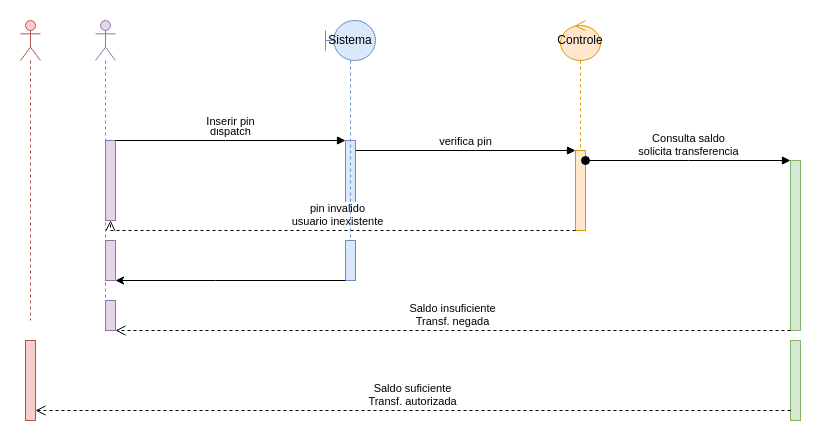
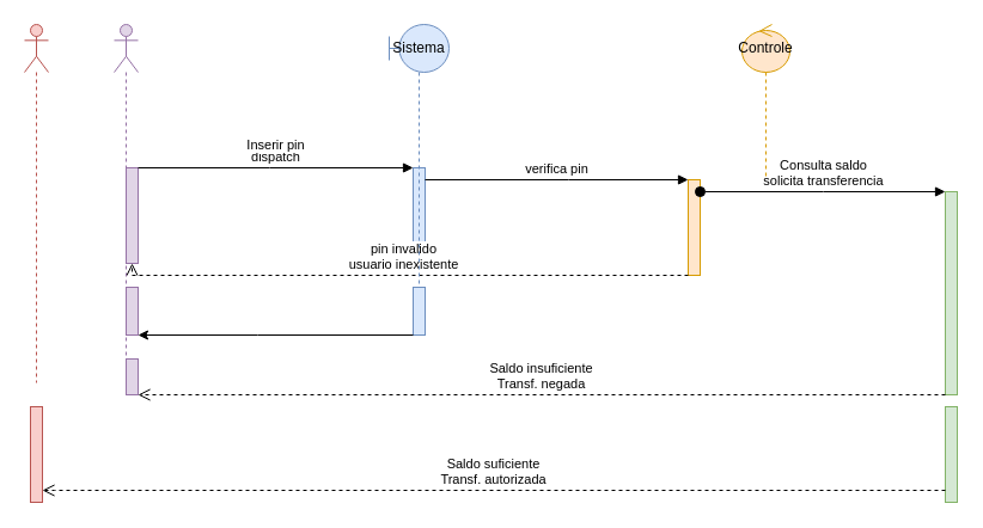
  <mxCell id="0" />
  <mxCell id="1" parent="0" />
  <mxCell id="2" value="" style="html=1;points=[];perimeter=orthogonalPerimeter;outlineConnect=0;targetShapes=umlLifeline;portConstraint=eastwest;newEdgeStyle={&quot;edgeStyle&quot;:&quot;elbowEdgeStyle&quot;,&quot;elbow&quot;:&quot;vertical&quot;,&quot;curved&quot;:0,&quot;rounded&quot;:0};fillColor=#e1d5e7;strokeColor=#9673a6;" vertex="1" parent="1"><mxGeometry x="105" y="140" width="10" height="80" as="geometry" /></mxCell>
  <mxCell id="3" value="" style="html=1;points=[];perimeter=orthogonalPerimeter;outlineConnect=0;targetShapes=umlLifeline;portConstraint=eastwest;newEdgeStyle={&quot;edgeStyle&quot;:&quot;elbowEdgeStyle&quot;,&quot;elbow&quot;:&quot;vertical&quot;,&quot;curved&quot;:0,&quot;rounded&quot;:0};fillColor=#dae8fc;strokeColor=#6c8ebf;" vertex="1" parent="1"><mxGeometry x="345" y="140" width="10" height="80" as="geometry" /></mxCell>
  <mxCell id="4" value="dispatch" style="html=1;verticalAlign=bottom;endArrow=block;edgeStyle=elbowEdgeStyle;elbow=horizontal;curved=0;rounded=0;" edge="1" target="3" parent="1" source="2"><mxGeometry relative="1" as="geometry"><mxPoint x="445" y="250" as="sourcePoint" /><Array as="points"><mxPoint x="225" y="140" /></Array></mxGeometry></mxCell>
  <mxCell id="5" value="Inserir pin" style="edgeLabel;html=1;align=center;verticalAlign=middle;resizable=0;points=[];" vertex="1" connectable="0" parent="4"><mxGeometry x="-0.009" y="20" relative="1" as="geometry"><mxPoint as="offset" /></mxGeometry></mxCell>
  <mxCell id="6" value="" style="html=1;points=[];perimeter=orthogonalPerimeter;outlineConnect=0;targetShapes=umlLifeline;portConstraint=eastwest;newEdgeStyle={&quot;edgeStyle&quot;:&quot;elbowEdgeStyle&quot;,&quot;elbow&quot;:&quot;vertical&quot;,&quot;curved&quot;:0,&quot;rounded&quot;:0};fillColor=#ffe6cc;strokeColor=#d79b00;" vertex="1" parent="1"><mxGeometry x="575" y="150" width="10" height="80" as="geometry" /></mxCell>
  <mxCell id="7" value="verifica pin" style="html=1;verticalAlign=bottom;endArrow=block;edgeStyle=elbowEdgeStyle;elbow=vertical;curved=0;rounded=0;" edge="1" target="6" parent="1" source="3"><mxGeometry relative="1" as="geometry"><mxPoint x="505" y="145" as="sourcePoint" /><Array as="points"><mxPoint x="475" y="150" /></Array></mxGeometry></mxCell>
  <mxCell id="8" value="pin invalido&lt;br&gt;usuario inexistente" style="html=1;verticalAlign=bottom;endArrow=open;dashed=1;endSize=8;edgeStyle=elbowEdgeStyle;elbow=vertical;curved=0;rounded=0;" edge="1" source="6" parent="1" target="2"><mxGeometry x="0.002" relative="1" as="geometry"><mxPoint x="125" y="210" as="targetPoint" /><Array as="points"><mxPoint x="545" y="230" /></Array><mxPoint as="offset" /></mxGeometry></mxCell>
  <mxCell id="9" value="" style="html=1;points=[];perimeter=orthogonalPerimeter;outlineConnect=0;targetShapes=umlLifeline;portConstraint=eastwest;newEdgeStyle={&quot;edgeStyle&quot;:&quot;elbowEdgeStyle&quot;,&quot;elbow&quot;:&quot;vertical&quot;,&quot;curved&quot;:0,&quot;rounded&quot;:0};fillColor=#dae8fc;strokeColor=#6c8ebf;" vertex="1" parent="1"><mxGeometry x="345" y="240" width="10" height="40" as="geometry" /></mxCell>
  <mxCell id="10" value="" style="html=1;points=[];perimeter=orthogonalPerimeter;outlineConnect=0;targetShapes=umlLifeline;portConstraint=eastwest;newEdgeStyle={&quot;edgeStyle&quot;:&quot;elbowEdgeStyle&quot;,&quot;elbow&quot;:&quot;vertical&quot;,&quot;curved&quot;:0,&quot;rounded&quot;:0};fillColor=#e1d5e7;strokeColor=#9673a6;" vertex="1" parent="1"><mxGeometry x="105" y="240" width="10" height="40" as="geometry" /></mxCell>
  <mxCell id="11" value="" style="endArrow=classic;html=1;rounded=0;" edge="1" parent="1" source="9" target="10"><mxGeometry width="50" height="50" relative="1" as="geometry"><mxPoint x="205" y="340" as="sourcePoint" /><mxPoint x="255" y="290" as="targetPoint" /><Array as="points"><mxPoint x="215" y="280" /></Array></mxGeometry></mxCell>
  <mxCell id="12" value="" style="html=1;points=[];perimeter=orthogonalPerimeter;outlineConnect=0;targetShapes=umlLifeline;portConstraint=eastwest;newEdgeStyle={&quot;edgeStyle&quot;:&quot;elbowEdgeStyle&quot;,&quot;elbow&quot;:&quot;vertical&quot;,&quot;curved&quot;:0,&quot;rounded&quot;:0};fillColor=#d5e8d4;strokeColor=#82b366;" vertex="1" parent="1"><mxGeometry x="790" y="160" width="10" height="170" as="geometry" /></mxCell>
  <mxCell id="13" value="Consulta saldo&lt;br&gt;solicita transferencia" style="html=1;verticalAlign=bottom;startArrow=oval;endArrow=block;startSize=8;edgeStyle=elbowEdgeStyle;elbow=vertical;curved=0;rounded=0;" edge="1" target="12" parent="1" source="6"><mxGeometry relative="1" as="geometry"><mxPoint x="465" y="350" as="sourcePoint" /><Array as="points"><mxPoint x="688" y="160" /></Array></mxGeometry></mxCell>
  <mxCell id="14" value="Saldo insuficiente&lt;br&gt;Transf. negada" style="html=1;verticalAlign=bottom;endArrow=open;dashed=1;endSize=8;edgeStyle=elbowEdgeStyle;elbow=vertical;curved=0;rounded=0;" edge="1" parent="1" source="12" target="15"><mxGeometry relative="1" as="geometry"><mxPoint x="595" y="390" as="sourcePoint" /><mxPoint x="515" y="390" as="targetPoint" /><Array as="points"><mxPoint x="535" y="330" /></Array></mxGeometry></mxCell>
  <mxCell id="15" value="" style="html=1;points=[];perimeter=orthogonalPerimeter;outlineConnect=0;targetShapes=umlLifeline;portConstraint=eastwest;newEdgeStyle={&quot;edgeStyle&quot;:&quot;elbowEdgeStyle&quot;,&quot;elbow&quot;:&quot;vertical&quot;,&quot;curved&quot;:0,&quot;rounded&quot;:0};fillColor=#e1d5e7;strokeColor=#9673a6;" vertex="1" parent="1"><mxGeometry x="105" y="300" width="10" height="30" as="geometry" /></mxCell>
  <mxCell id="16" value="" style="html=1;points=[];perimeter=orthogonalPerimeter;outlineConnect=0;targetShapes=umlLifeline;portConstraint=eastwest;newEdgeStyle={&quot;edgeStyle&quot;:&quot;elbowEdgeStyle&quot;,&quot;elbow&quot;:&quot;vertical&quot;,&quot;curved&quot;:0,&quot;rounded&quot;:0};fillColor=#f8cecc;strokeColor=#b85450;" vertex="1" parent="1"><mxGeometry x="25" y="340" width="10" height="80" as="geometry" /></mxCell>
  <mxCell id="17" value="" style="html=1;points=[];perimeter=orthogonalPerimeter;outlineConnect=0;targetShapes=umlLifeline;portConstraint=eastwest;newEdgeStyle={&quot;edgeStyle&quot;:&quot;elbowEdgeStyle&quot;,&quot;elbow&quot;:&quot;vertical&quot;,&quot;curved&quot;:0,&quot;rounded&quot;:0};fillColor=#d5e8d4;strokeColor=#82b366;" vertex="1" parent="1"><mxGeometry x="790" y="340" width="10" height="80" as="geometry" /></mxCell>
  <mxCell id="18" value="Saldo suficiente&lt;br&gt;Transf. autorizada" style="html=1;verticalAlign=bottom;endArrow=open;dashed=1;endSize=8;edgeStyle=elbowEdgeStyle;elbow=vertical;curved=0;rounded=0;" edge="1" parent="1"><mxGeometry relative="1" as="geometry"><mxPoint x="790" y="410" as="sourcePoint" /><mxPoint x="35" y="410" as="targetPoint" /><Array as="points"><mxPoint x="45" y="410" /></Array></mxGeometry></mxCell>
  <mxCell id="19" value="" style="shape=umlLifeline;perimeter=lifelinePerimeter;whiteSpace=wrap;html=1;container=1;dropTarget=0;collapsible=0;recursiveResize=0;outlineConnect=0;portConstraint=eastwest;newEdgeStyle={&quot;edgeStyle&quot;:&quot;elbowEdgeStyle&quot;,&quot;elbow&quot;:&quot;vertical&quot;,&quot;curved&quot;:0,&quot;rounded&quot;:0};participant=umlActor;fillColor=#f8cecc;strokeColor=#b85450;" vertex="1" parent="1"><mxGeometry x="20" y="20" width="20" height="300" as="geometry" /></mxCell>
  <mxCell id="20" value="" style="shape=umlLifeline;perimeter=lifelinePerimeter;whiteSpace=wrap;html=1;container=1;dropTarget=0;collapsible=0;recursiveResize=0;outlineConnect=0;portConstraint=eastwest;newEdgeStyle={&quot;edgeStyle&quot;:&quot;elbowEdgeStyle&quot;,&quot;elbow&quot;:&quot;vertical&quot;,&quot;curved&quot;:0,&quot;rounded&quot;:0};participant=umlActor;fillColor=#e1d5e7;strokeColor=#9673a6;" vertex="1" parent="1"><mxGeometry x="95" y="20" width="20" height="300" as="geometry" /></mxCell>
  <mxCell id="21" value="Sistema" style="shape=umlLifeline;perimeter=lifelinePerimeter;whiteSpace=wrap;html=1;container=1;dropTarget=0;collapsible=0;recursiveResize=0;outlineConnect=0;portConstraint=eastwest;newEdgeStyle={&quot;edgeStyle&quot;:&quot;elbowEdgeStyle&quot;,&quot;elbow&quot;:&quot;vertical&quot;,&quot;curved&quot;:0,&quot;rounded&quot;:0};participant=umlBoundary;fillColor=#dae8fc;strokeColor=#6c8ebf;" vertex="1" parent="1"><mxGeometry x="325" y="20" width="50" height="220" as="geometry" /></mxCell>
- <mxCell id="22" value="Controle" style="shape=umlLifeline;perimeter=lifelinePerimeter;whiteSpace=wrap;html=1;container=1;dropTarget=0;collapsible=0;recursiveResize=0;outlineConnect=0;portConstraint=eastwest;newEdgeStyle={&quot;edgeStyle&quot;:&quot;elbowEdgeStyle&quot;,&quot;elbow&quot;:&quot;vertical&quot;,&quot;curved&quot;:0,&quot;rounded&quot;:0};participant=umlControl;fillColor=#ffe6cc;strokeColor=#d79b00;" vertex="1" parent="1"><mxGeometry x="560" y="20" width="40" height="130" as="geometry" /></mxCell>
+ <mxCell id="22" value="Controle" style="shape=umlLifeline;perimeter=lifelinePerimeter;whiteSpace=wrap;html=1;container=1;dropTarget=0;collapsible=0;recursiveResize=0;outlineConnect=0;portConstraint=eastwest;newEdgeStyle={&quot;edgeStyle&quot;:&quot;elbowEdgeStyle&quot;,&quot;elbow&quot;:&quot;vertical&quot;,&quot;curved&quot;:0,&quot;rounded&quot;:0};participant=umlControl;fillColor=#ffe6cc;strokeColor=#d79b00;" vertex="1" parent="1"><mxGeometry x="620" y="20" width="40" height="130" as="geometry" /></mxCell>
